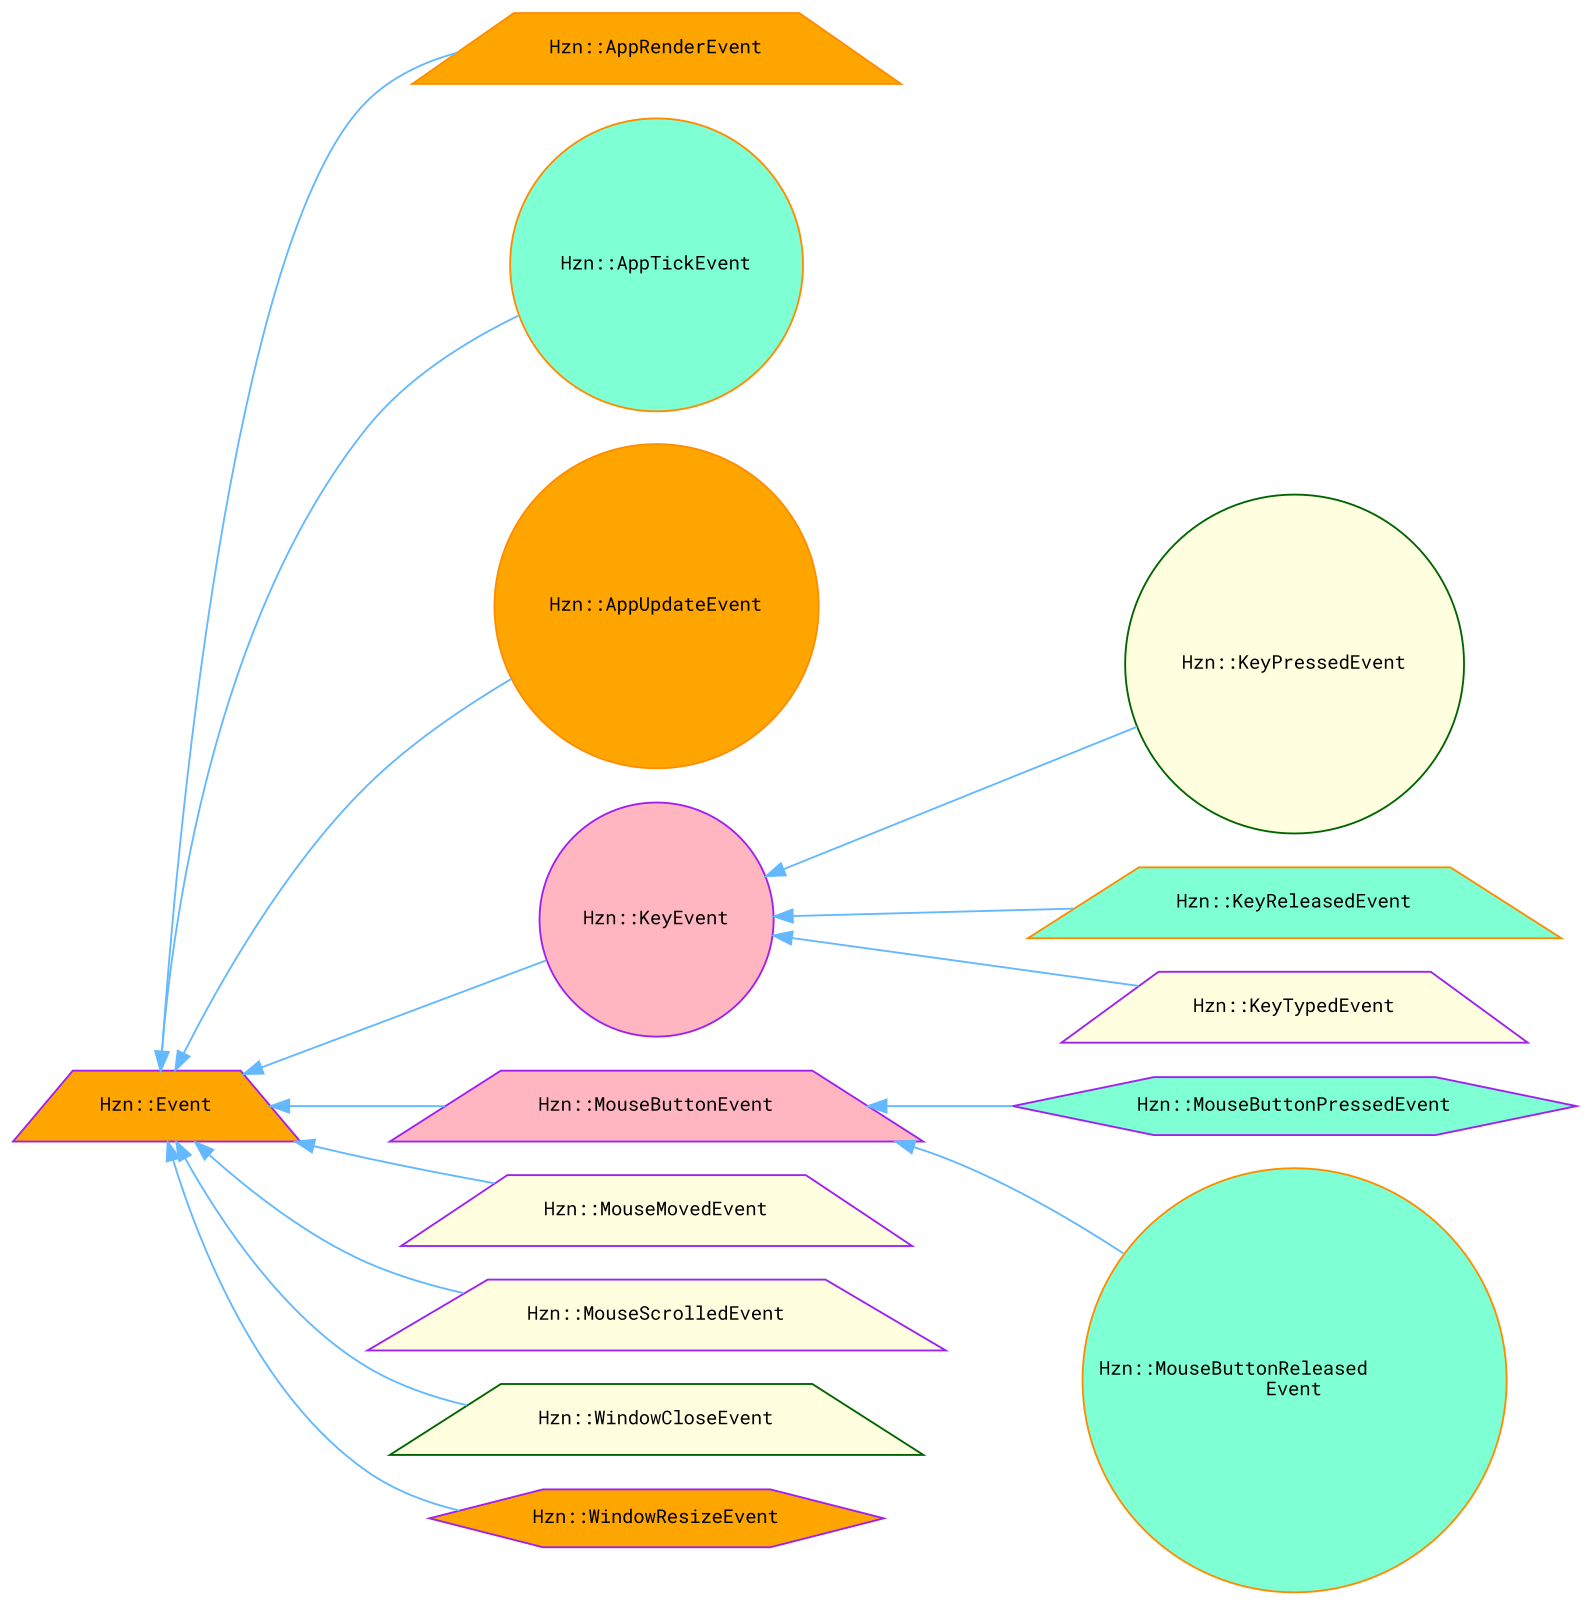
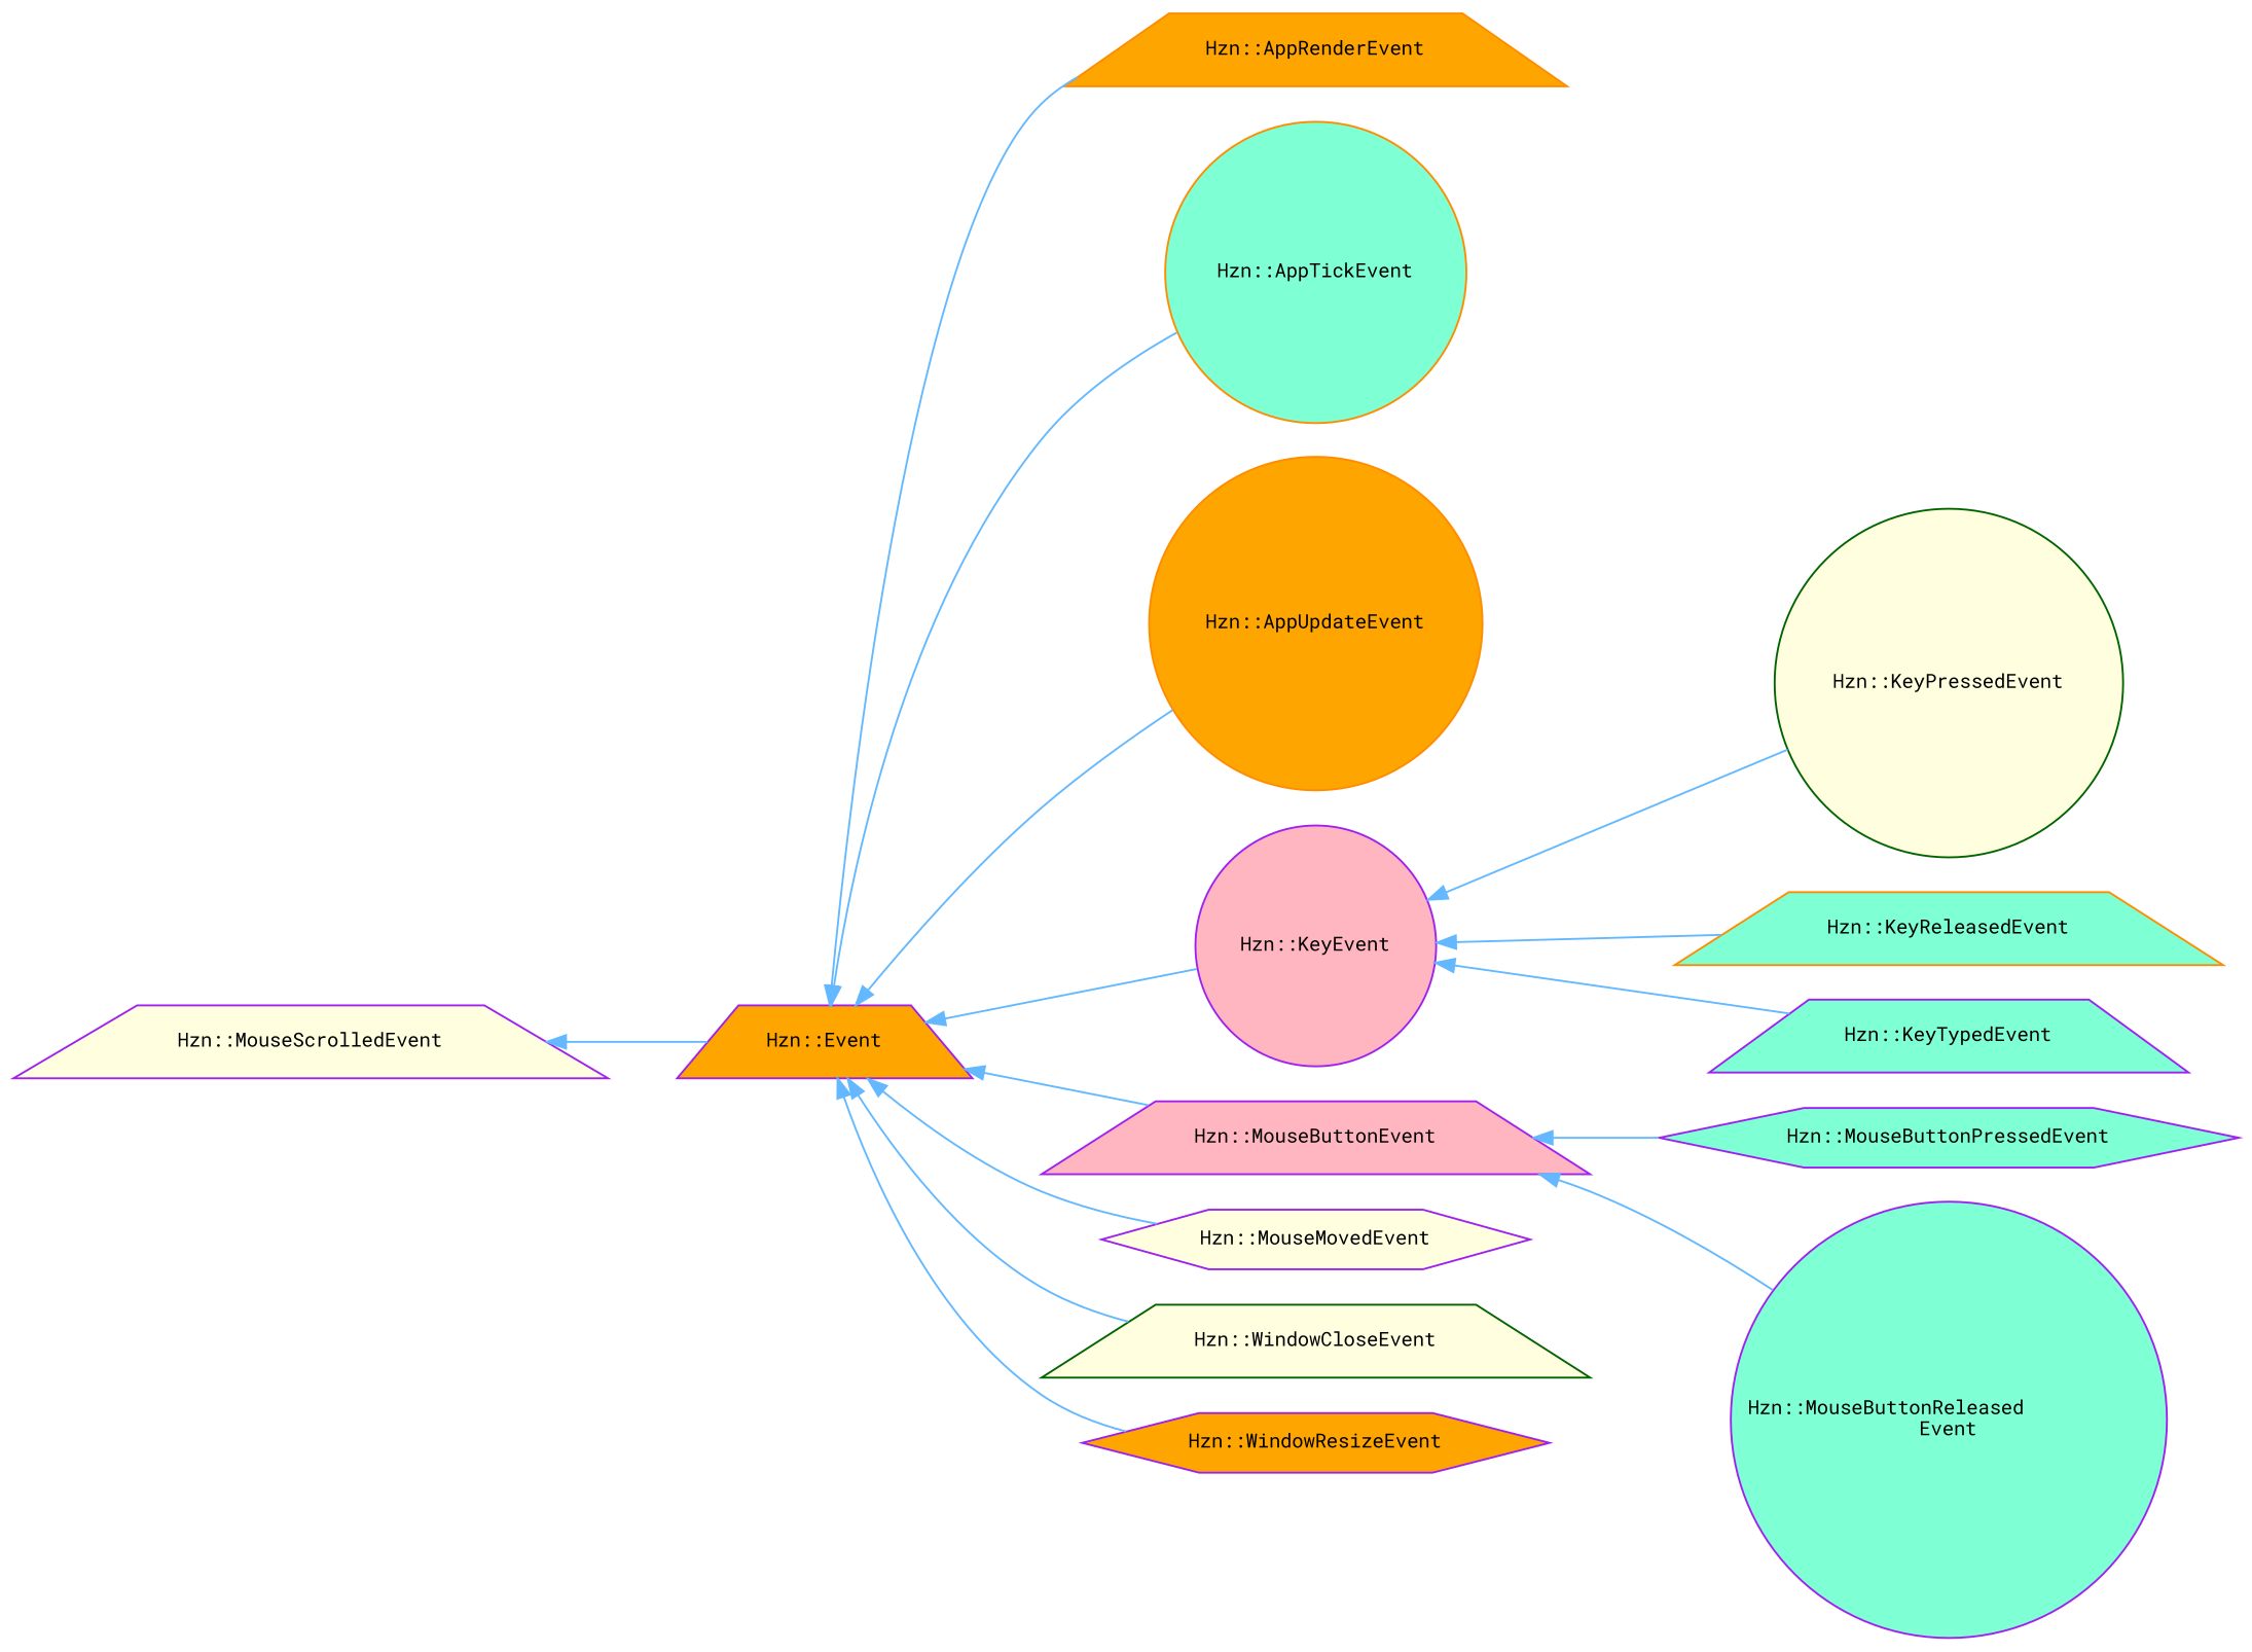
  digraph {
    fontname="Roboto Mono"
    rankdir=LR
    node [color=purple fillcolor=aquamarine fontname="Roboto Mono" fontsize=10 shape=trapezium style=filled]
    edge [color=steelblue1 dir=back fontname="Roboto Mono" fontsize=10 labelfontname=Helvetica labelfontsize=10 style=solid]
    n1 [fillcolor=orange fontcolor=black height=0.2 label="Hzn::Event" width=0.4]
    n2 [color=darkorange fillcolor=orange height=0.2 label="Hzn::AppRenderEvent" width=0.4]
    n3 [color=darkorange height=0.2 label="Hzn::AppTickEvent" shape=circle width=0.4]
    n4 [color=darkorange fillcolor=orange height=0.2 label="Hzn::AppUpdateEvent" shape=circle width=0.4]
    n5 [fillcolor=lightpink height=0.2 label="Hzn::KeyEvent" shape=circle width=0.4]
    n6 [fillcolor=lightpink height=0.2 label="Hzn::MouseButtonEvent" width=0.4]
-   n7 [fillcolor=lightyellow height=0.2 label="Hzn::MouseMovedEvent" width=0.4]
+   n7 [fillcolor=lightyellow height=0.2 label="Hzn::MouseMovedEvent" shape=hexagon width=0.4]
    n8 [fillcolor=lightyellow height=0.2 label="Hzn::MouseScrolledEvent" width=0.4]
    n9 [color=darkgreen fillcolor=lightyellow height=0.2 label="Hzn::WindowCloseEvent" width=0.4]
    n10 [fillcolor=orange height=0.2 label="Hzn::WindowResizeEvent" shape=hexagon width=0.4]
    n11 [color=darkgreen fillcolor=lightyellow height=0.2 label="Hzn::KeyPressedEvent" shape=circle width=0.4]
    n12 [color=darkorange height=0.2 label="Hzn::KeyReleasedEvent" width=0.4]
-   n13 [fillcolor=lightyellow height=0.2 label="Hzn::KeyTypedEvent" width=0.4]
+   n13 [height=0.2 label="Hzn::KeyTypedEvent" width=0.4]
    n14 [height=0.2 label="Hzn::MouseButtonPressedEvent" shape=hexagon width=0.4]
-   n15 [color=darkorange height=0.2 label="Hzn::MouseButtonReleased\lEvent" shape=circle width=0.4]
+   n15 [height=0.2 label="Hzn::MouseButtonReleased\lEvent" shape=circle width=0.4]
    n1 -> n2
    n1 -> n3
    n1 -> n4
    n1 -> n5
    n1 -> n6
    n1 -> n7
-   n1 -> n8
+   n8 -> n1
    n1 -> n9
    n1 -> n10
    n5 -> n11
    n5 -> n12
    n5 -> n13
    n6 -> n14
    n6 -> n15
  }
